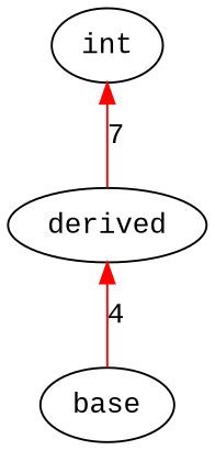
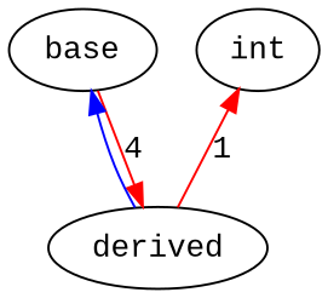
  digraph {
    fontname="Liberation Mono"
    rankdir=BT
    splines=true
    node [fontname="Liberation Mono"]
    edge [color=red fontname="Liberation Mono"]
    n1 [label=int]
    n2 [label=base]
    n3 [label=derived]
    n2 -> n3 [label=4]
-   n3 -> n1 [label=7]
+   n3 -> n1 [label=1]
+   n3 -> n2 [color=blue]
  }
